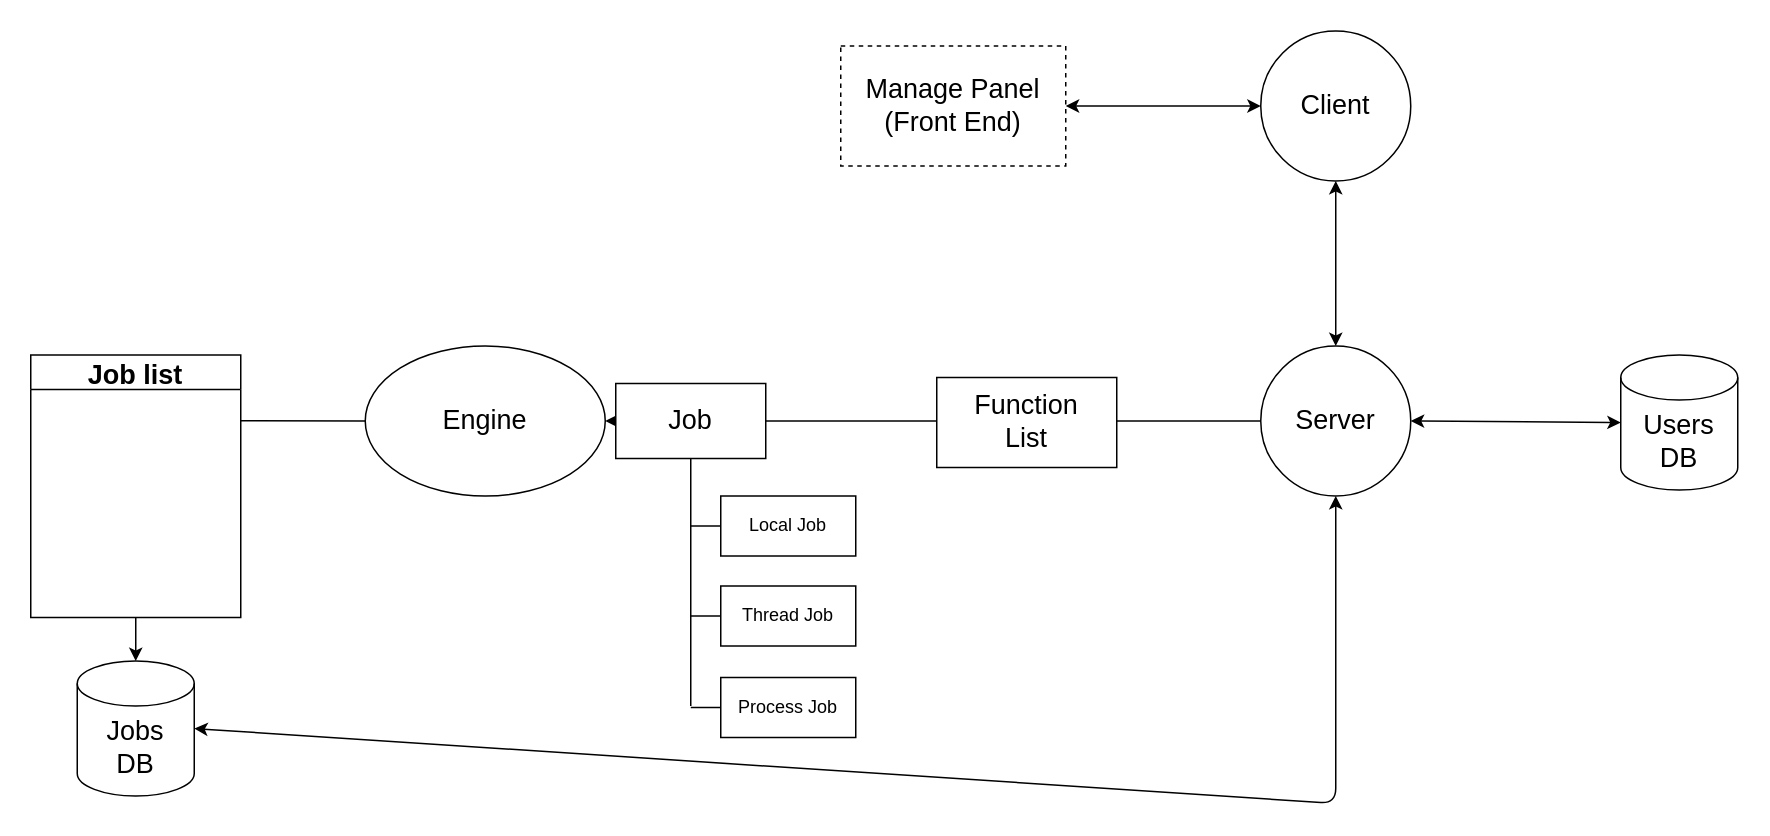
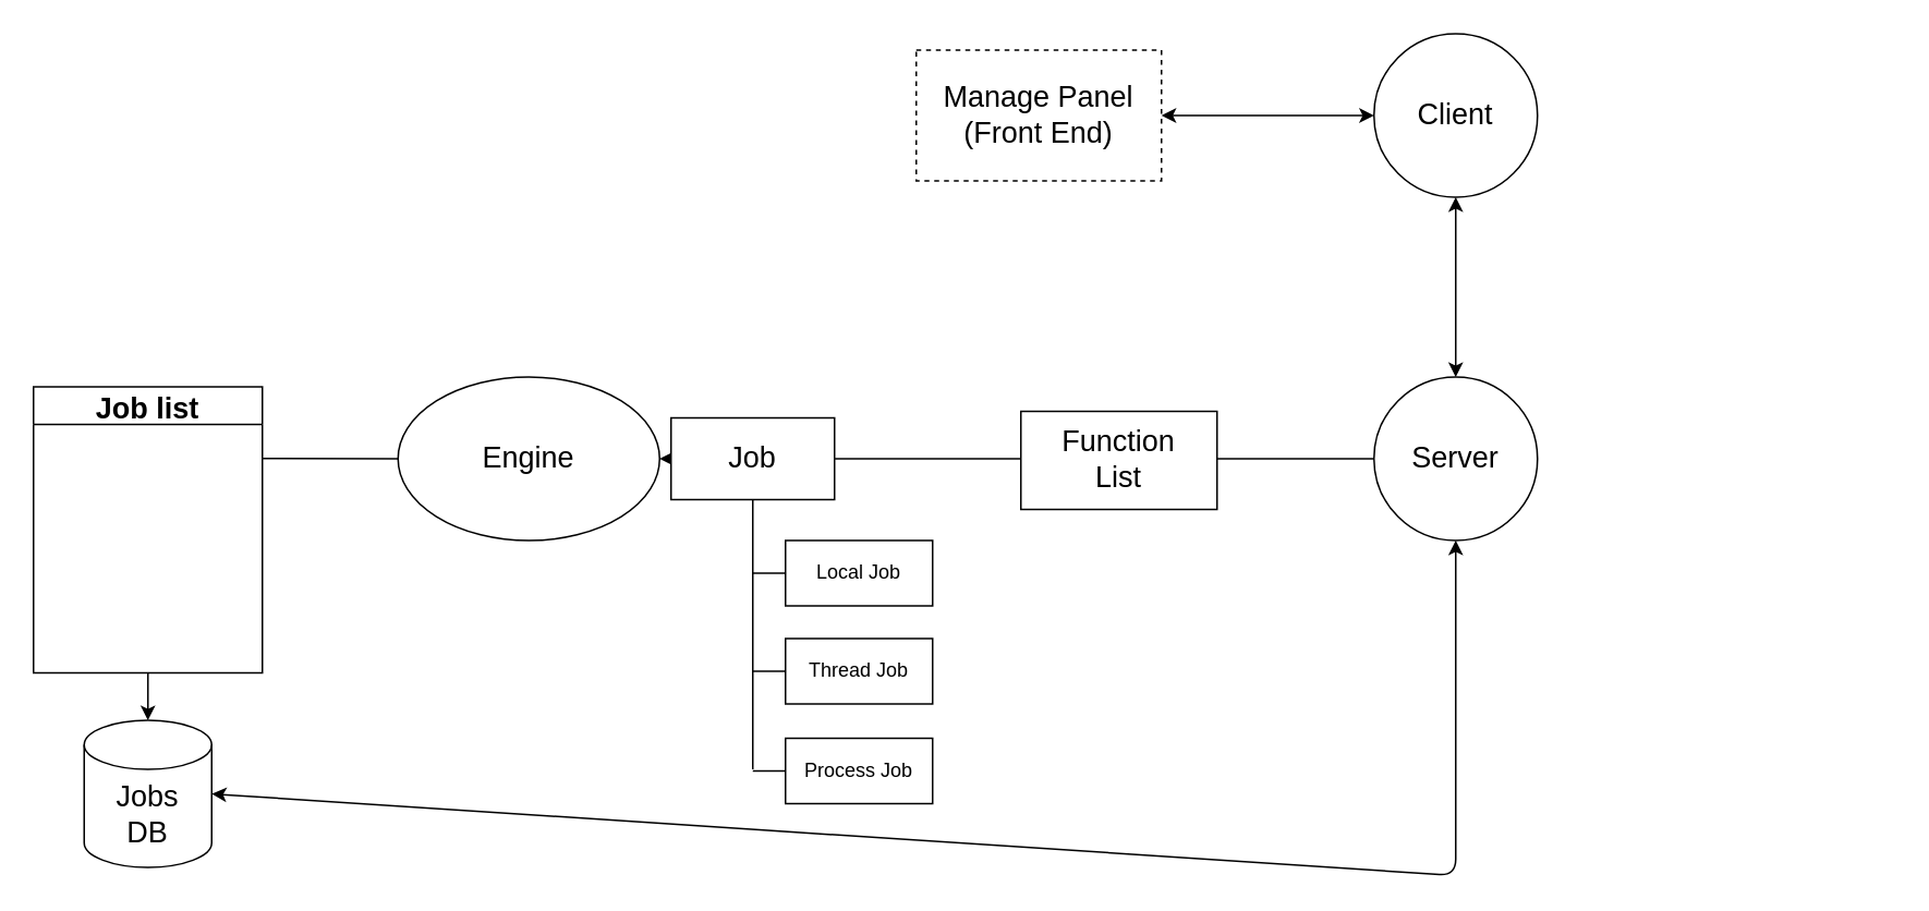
  <mxCell id="0" />
  <mxCell id="1" parent="0" />
  <mxCell id="2" value="&lt;font style=&quot;font-size: 18px&quot;&gt;Engine&lt;/font&gt;" style="ellipse;whiteSpace=wrap;html=1;aspect=fixed;" parent="1" vertex="1"><mxGeometry x="243" y="230" width="160" height="100" as="geometry" /></mxCell>
  <mxCell id="3" style="edgeStyle=none;html=1;exitX=0.5;exitY=1;exitDx=0;exitDy=0;fontSize=18;" parent="1" source="4" target="17" edge="1"><mxGeometry relative="1" as="geometry" /></mxCell>
  <mxCell id="4" value="Job list" style="swimlane;fontSize=18;" parent="1" vertex="1"><mxGeometry x="20" y="236" width="140" height="175" as="geometry"><mxRectangle x="230" y="516" width="100" height="30" as="alternateBounds" /></mxGeometry></mxCell>
  <mxCell id="5" value="" style="endArrow=none;html=1;fontSize=18;exitX=1;exitY=0.25;exitDx=0;exitDy=0;entryX=0;entryY=0.5;entryDx=0;entryDy=0;" parent="1" source="4" target="2" edge="1"><mxGeometry width="50" height="50" relative="1" as="geometry"><mxPoint x="267" y="340" as="sourcePoint" /><mxPoint x="317" y="290" as="targetPoint" /></mxGeometry></mxCell>
  <mxCell id="6" style="edgeStyle=none;html=1;exitX=0;exitY=0.5;exitDx=0;exitDy=0;entryX=1;entryY=0.5;entryDx=0;entryDy=0;fontSize=18;" parent="1" source="7" target="2" edge="1"><mxGeometry relative="1" as="geometry" /></mxCell>
  <mxCell id="7" value="Server" style="ellipse;whiteSpace=wrap;html=1;aspect=fixed;fontSize=18;" parent="1" vertex="1"><mxGeometry x="840" y="230" width="100" height="100" as="geometry" /></mxCell>
  <mxCell id="8" value="" style="group" parent="1" vertex="1" connectable="0"><mxGeometry x="410" y="255" width="160" height="220" as="geometry" /></mxCell>
  <mxCell id="9" value="Thread Job" style="rounded=0;whiteSpace=wrap;html=1;" parent="8" vertex="1"><mxGeometry x="70" y="135" width="90" height="40" as="geometry" /></mxCell>
  <mxCell id="10" value="Local Job" style="rounded=0;whiteSpace=wrap;html=1;" parent="8" vertex="1"><mxGeometry x="70" y="75" width="90" height="40" as="geometry" /></mxCell>
  <mxCell id="11" value="Process&amp;nbsp;Job" style="rounded=0;whiteSpace=wrap;html=1;" parent="8" vertex="1"><mxGeometry x="70" y="196" width="90" height="40" as="geometry" /></mxCell>
  <mxCell id="12" value="" style="endArrow=none;html=1;entryX=0.5;entryY=1;entryDx=0;entryDy=0;" parent="8" target="16" edge="1"><mxGeometry width="50" height="50" relative="1" as="geometry"><mxPoint x="50" y="215" as="sourcePoint" /><mxPoint x="-80" y="30" as="targetPoint" /></mxGeometry></mxCell>
  <mxCell id="13" value="" style="endArrow=none;html=1;entryX=0;entryY=0.5;entryDx=0;entryDy=0;" parent="8" target="10" edge="1"><mxGeometry width="50" height="50" relative="1" as="geometry"><mxPoint x="50" y="95" as="sourcePoint" /><mxPoint x="-80" y="30" as="targetPoint" /></mxGeometry></mxCell>
  <mxCell id="14" value="" style="endArrow=none;html=1;entryX=0;entryY=0.5;entryDx=0;entryDy=0;" parent="8" target="9" edge="1"><mxGeometry width="50" height="50" relative="1" as="geometry"><mxPoint x="50" y="155" as="sourcePoint" /><mxPoint x="80" y="90" as="targetPoint" /></mxGeometry></mxCell>
  <mxCell id="15" value="" style="endArrow=none;html=1;entryX=0;entryY=0.5;entryDx=0;entryDy=0;" parent="8" target="11" edge="1"><mxGeometry width="50" height="50" relative="1" as="geometry"><mxPoint x="50" y="216" as="sourcePoint" /><mxPoint x="90" y="100" as="targetPoint" /></mxGeometry></mxCell>
  <mxCell id="16" value="&lt;font style=&quot;font-size: 18px&quot;&gt;Job&lt;/font&gt;" style="rounded=0;whiteSpace=wrap;html=1;" parent="8" vertex="1"><mxGeometry width="100" height="50" as="geometry" /></mxCell>
  <mxCell id="17" value="Jobs&lt;br&gt;DB" style="shape=cylinder3;whiteSpace=wrap;html=1;boundedLbl=1;backgroundOutline=1;size=15;fontSize=18;" parent="1" vertex="1"><mxGeometry x="51" y="440" width="78" height="90" as="geometry" /></mxCell>
  <mxCell id="18" value="Client" style="ellipse;whiteSpace=wrap;html=1;aspect=fixed;fontSize=18;" parent="1" vertex="1"><mxGeometry x="840" y="20" width="100" height="100" as="geometry" /></mxCell>
  <mxCell id="19" value="" style="endArrow=classic;startArrow=classic;html=1;fontSize=18;entryX=0.5;entryY=1;entryDx=0;entryDy=0;" parent="1" source="7" target="18" edge="1"><mxGeometry width="50" height="50" relative="1" as="geometry"><mxPoint x="867" y="490" as="sourcePoint" /><mxPoint x="917" y="440" as="targetPoint" /></mxGeometry></mxCell>
  <mxCell id="20" value="Manage Panel&lt;br&gt;(Front End)" style="rounded=0;whiteSpace=wrap;html=1;fontSize=18;dashed=1;" parent="1" vertex="1"><mxGeometry x="560" y="30" width="150" height="80" as="geometry" /></mxCell>
  <mxCell id="21" value="" style="endArrow=classic;startArrow=classic;html=1;fontSize=18;exitX=1;exitY=0.5;exitDx=0;exitDy=0;entryX=0;entryY=0.5;entryDx=0;entryDy=0;" parent="1" source="20" target="18" edge="1"><mxGeometry width="50" height="50" relative="1" as="geometry"><mxPoint x="577" y="140" as="sourcePoint" /><mxPoint x="627" y="90" as="targetPoint" /></mxGeometry></mxCell>
- <mxCell id="22" value="Users&lt;br&gt;DB" style="shape=cylinder3;whiteSpace=wrap;html=1;boundedLbl=1;backgroundOutline=1;size=15;fontSize=18;" parent="1" vertex="1"><mxGeometry x="1080" y="236" width="78" height="90" as="geometry" /></mxCell>
  <mxCell id="23" value="" style="endArrow=classic;startArrow=classic;html=1;fontSize=18;exitX=1;exitY=0.5;exitDx=0;exitDy=0;exitPerimeter=0;entryX=0.5;entryY=1;entryDx=0;entryDy=0;" parent="1" source="17" target="7" edge="1"><mxGeometry width="50" height="50" relative="1" as="geometry"><mxPoint x="690" y="610" as="sourcePoint" /><mxPoint x="740" y="560" as="targetPoint" /><Array as="points"><mxPoint x="890" y="535" /></Array></mxGeometry></mxCell>
- <mxCell id="24" value="" style="endArrow=classic;startArrow=classic;html=1;fontSize=18;exitX=1;exitY=0.5;exitDx=0;exitDy=0;entryX=0;entryY=0.5;entryDx=0;entryDy=0;entryPerimeter=0;" parent="1" source="7" target="22" edge="1"><mxGeometry width="50" height="50" relative="1" as="geometry"><mxPoint x="1020" y="450" as="sourcePoint" /><mxPoint x="1070" y="400" as="targetPoint" /></mxGeometry></mxCell>
  <mxCell id="25" value="Function&lt;br&gt;List" style="rounded=0;whiteSpace=wrap;html=1;fontSize=18;" parent="1" vertex="1"><mxGeometry x="624" y="251" width="120" height="60" as="geometry" /></mxCell>
